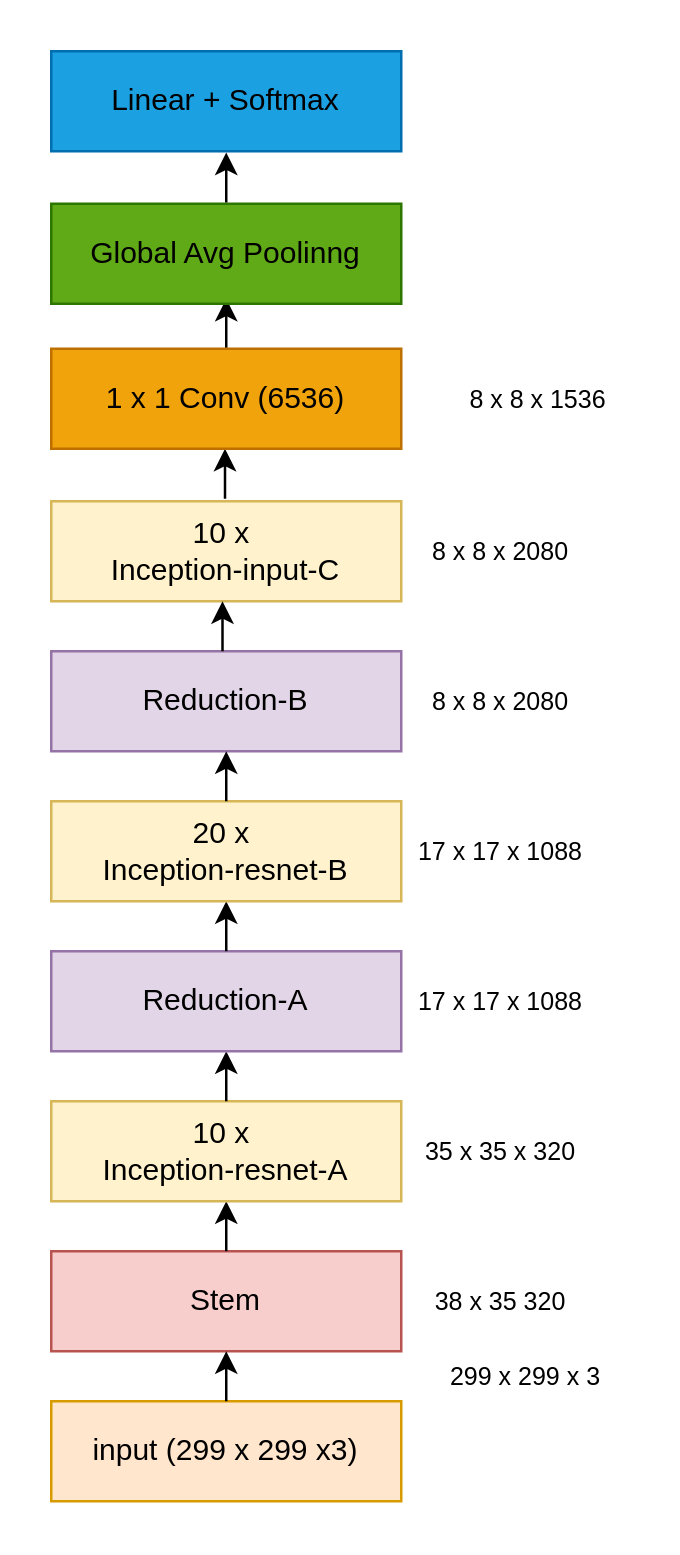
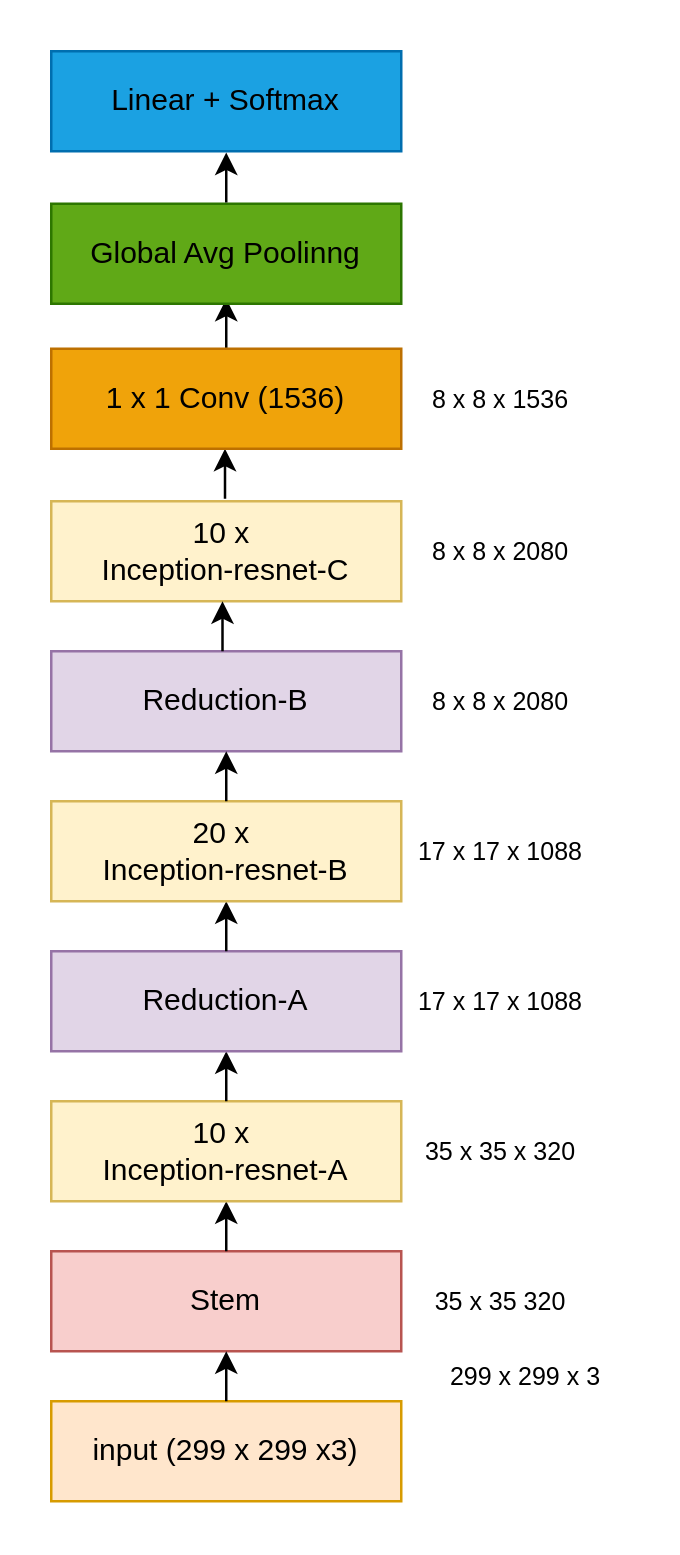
  <mxCell id="0" />
  <mxCell id="1" parent="0" />
  <mxCell id="2" value="" style="rounded=0;whiteSpace=wrap;html=1;fillColor=#1ba1e2;strokeColor=#006EAF;fontColor=#ffffff;" vertex="1" parent="1"><mxGeometry x="20" y="20" width="140" height="40" as="geometry" /></mxCell>
  <mxCell id="3" value="" style="rounded=0;whiteSpace=wrap;html=1;fillColor=#ffe6cc;strokeColor=#d79b00;" vertex="1" parent="1"><mxGeometry x="20" y="560" width="140" height="40" as="geometry" /></mxCell>
  <mxCell id="4" value="" style="rounded=0;whiteSpace=wrap;html=1;fillColor=#f8cecc;strokeColor=#b85450;" vertex="1" parent="1"><mxGeometry x="20" y="500" width="140" height="40" as="geometry" /></mxCell>
  <mxCell id="5" value="input (299 x 299 x3)" style="text;html=1;strokeColor=none;fillColor=none;align=center;verticalAlign=middle;whiteSpace=wrap;rounded=0;" vertex="1" parent="1"><mxGeometry x="20" y="570" width="140" height="20" as="geometry" /></mxCell>
  <mxCell id="6" value="" style="endArrow=classic;html=1;" edge="1" parent="1"><mxGeometry width="50" height="50" relative="1" as="geometry"><mxPoint x="90" y="560" as="sourcePoint" /><mxPoint x="90" y="540" as="targetPoint" /></mxGeometry></mxCell>
  <mxCell id="7" value="" style="endArrow=classic;html=1;" edge="1" parent="1"><mxGeometry width="50" height="50" relative="1" as="geometry"><mxPoint x="90" y="500" as="sourcePoint" /><mxPoint x="90" y="480" as="targetPoint" /></mxGeometry></mxCell>
  <mxCell id="8" value="&lt;font style=&quot;font-size: 10px&quot;&gt;299 x 299 x 3&lt;/font&gt;" style="text;html=1;strokeColor=none;fillColor=none;align=center;verticalAlign=middle;whiteSpace=wrap;rounded=0;" vertex="1" parent="1"><mxGeometry x="170" y="540" width="80" height="20" as="geometry" /></mxCell>
- <mxCell id="9" value="&lt;font style=&quot;font-size: 10px&quot;&gt;38 x 35 320&lt;/font&gt;" style="text;html=1;strokeColor=none;fillColor=none;align=center;verticalAlign=middle;whiteSpace=wrap;rounded=0;" vertex="1" parent="1"><mxGeometry x="160" y="510" width="80" height="20" as="geometry" /></mxCell>
+ <mxCell id="9" value="&lt;font style=&quot;font-size: 10px&quot;&gt;35 x 35 320&lt;/font&gt;" style="text;html=1;strokeColor=none;fillColor=none;align=center;verticalAlign=middle;whiteSpace=wrap;rounded=0;" vertex="1" parent="1"><mxGeometry x="160" y="510" width="80" height="20" as="geometry" /></mxCell>
  <mxCell id="10" value="Stem" style="text;html=1;strokeColor=none;fillColor=none;align=center;verticalAlign=middle;whiteSpace=wrap;rounded=0;" vertex="1" parent="1"><mxGeometry x="20" y="510" width="140" height="20" as="geometry" /></mxCell>
  <mxCell id="11" value="" style="rounded=0;whiteSpace=wrap;html=1;fillColor=#fff2cc;strokeColor=#d6b656;" vertex="1" parent="1"><mxGeometry x="20" y="200" width="140" height="40" as="geometry" /></mxCell>
  <mxCell id="12" value="Linear + Softmax" style="text;html=1;strokeColor=none;fillColor=none;align=center;verticalAlign=middle;whiteSpace=wrap;rounded=0;" vertex="1" parent="1"><mxGeometry x="20" y="30" width="140" height="20" as="geometry" /></mxCell>
  <mxCell id="13" value="" style="rounded=0;whiteSpace=wrap;html=1;fillColor=#fff2cc;strokeColor=#d6b656;" vertex="1" parent="1"><mxGeometry x="20" y="440" width="140" height="40" as="geometry" /></mxCell>
  <mxCell id="14" value="" style="endArrow=classic;html=1;" edge="1" parent="1"><mxGeometry width="50" height="50" relative="1" as="geometry"><mxPoint x="90" y="139" as="sourcePoint" /><mxPoint x="90" y="119" as="targetPoint" /></mxGeometry></mxCell>
  <mxCell id="15" value="" style="endArrow=classic;html=1;" edge="1" parent="1"><mxGeometry width="50" height="50" relative="1" as="geometry"><mxPoint x="90" y="440" as="sourcePoint" /><mxPoint x="90" y="420" as="targetPoint" /></mxGeometry></mxCell>
  <mxCell id="16" value="10 x&amp;nbsp;&lt;br&gt;Inception-resnet-A" style="text;html=1;strokeColor=none;fillColor=none;align=center;verticalAlign=middle;whiteSpace=wrap;rounded=0;" vertex="1" parent="1"><mxGeometry x="20" y="450" width="140" height="20" as="geometry" /></mxCell>
  <mxCell id="17" value="" style="rounded=0;whiteSpace=wrap;html=1;fillColor=#e1d5e7;strokeColor=#9673a6;" vertex="1" parent="1"><mxGeometry x="20" y="260" width="140" height="40" as="geometry" /></mxCell>
  <mxCell id="18" value="" style="rounded=0;whiteSpace=wrap;html=1;fillColor=#e1d5e7;strokeColor=#9673a6;" vertex="1" parent="1"><mxGeometry x="20" y="380" width="140" height="40" as="geometry" /></mxCell>
  <mxCell id="19" value="" style="endArrow=classic;html=1;" edge="1" parent="1"><mxGeometry width="50" height="50" relative="1" as="geometry"><mxPoint x="90" y="380" as="sourcePoint" /><mxPoint x="90" y="360" as="targetPoint" /></mxGeometry></mxCell>
  <mxCell id="20" value="" style="rounded=0;whiteSpace=wrap;html=1;fillColor=#fff2cc;strokeColor=#d6b656;" vertex="1" parent="1"><mxGeometry x="20" y="320" width="140" height="40" as="geometry" /></mxCell>
  <mxCell id="21" value="" style="endArrow=classic;html=1;" edge="1" parent="1"><mxGeometry width="50" height="50" relative="1" as="geometry"><mxPoint x="90" y="320" as="sourcePoint" /><mxPoint x="90" y="300" as="targetPoint" /><Array as="points"><mxPoint x="90" y="320" /></Array></mxGeometry></mxCell>
  <mxCell id="22" value="" style="endArrow=classic;html=1;" edge="1" parent="1"><mxGeometry width="50" height="50" relative="1" as="geometry"><mxPoint x="88.5" y="260" as="sourcePoint" /><mxPoint x="88.5" y="240" as="targetPoint" /></mxGeometry></mxCell>
  <mxCell id="23" value="20 x&amp;nbsp;&lt;br&gt;Inception-resnet-B" style="text;html=1;strokeColor=none;fillColor=none;align=center;verticalAlign=middle;whiteSpace=wrap;rounded=0;" vertex="1" parent="1"><mxGeometry x="20" y="330" width="140" height="20" as="geometry" /></mxCell>
- <mxCell id="24" value="10 x&amp;nbsp;&lt;br&gt;Inception-input-C" style="text;html=1;strokeColor=none;fillColor=none;align=center;verticalAlign=middle;whiteSpace=wrap;rounded=0;" vertex="1" parent="1"><mxGeometry x="20" y="210" width="140" height="20" as="geometry" /></mxCell>
+ <mxCell id="24" value="10 x&amp;nbsp;&lt;br&gt;Inception-resnet-C" style="text;html=1;strokeColor=none;fillColor=none;align=center;verticalAlign=middle;whiteSpace=wrap;rounded=0;" vertex="1" parent="1"><mxGeometry x="20" y="210" width="140" height="20" as="geometry" /></mxCell>
  <mxCell id="25" value="Reduction-A" style="text;html=1;strokeColor=none;fillColor=none;align=center;verticalAlign=middle;whiteSpace=wrap;rounded=0;" vertex="1" parent="1"><mxGeometry x="20" y="390" width="140" height="20" as="geometry" /></mxCell>
  <mxCell id="26" value="Reduction-B" style="text;html=1;strokeColor=none;fillColor=none;align=center;verticalAlign=middle;whiteSpace=wrap;rounded=0;" vertex="1" parent="1"><mxGeometry x="20" y="270" width="140" height="20" as="geometry" /></mxCell>
  <mxCell id="27" value="" style="rounded=0;whiteSpace=wrap;html=1;fillColor=#60a917;strokeColor=#2D7600;fontColor=#ffffff;" vertex="1" parent="1"><mxGeometry x="20" y="81" width="140" height="40" as="geometry" /></mxCell>
  <mxCell id="28" value="" style="endArrow=classic;html=1;" edge="1" parent="1"><mxGeometry width="50" height="50" relative="1" as="geometry"><mxPoint x="89.5" y="199" as="sourcePoint" /><mxPoint x="89.5" y="179" as="targetPoint" /></mxGeometry></mxCell>
  <mxCell id="29" value="Global Avg Poolinng" style="text;html=1;strokeColor=none;fillColor=none;align=center;verticalAlign=middle;whiteSpace=wrap;rounded=0;" vertex="1" parent="1"><mxGeometry x="20" y="91" width="140" height="20" as="geometry" /></mxCell>
- <mxCell id="30" value="&lt;font style=&quot;font-size: 10px&quot;&gt;8 x 8 x 1536&lt;/font&gt;" style="text;html=1;strokeColor=none;fillColor=none;align=center;verticalAlign=middle;whiteSpace=wrap;rounded=0;" vertex="1" parent="1"><mxGeometry x="175" y="149" width="80" height="20" as="geometry" /></mxCell>
+ <mxCell id="30" value="&lt;font style=&quot;font-size: 10px&quot;&gt;8 x 8 x 1536&lt;/font&gt;" style="text;html=1;strokeColor=none;fillColor=none;align=center;verticalAlign=middle;whiteSpace=wrap;rounded=0;" vertex="1" parent="1"><mxGeometry x="160" y="149" width="80" height="20" as="geometry" /></mxCell>
  <mxCell id="31" value="&lt;span style=&quot;font-size: 10px&quot;&gt;8 x 8 x 2080&lt;/span&gt;" style="text;html=1;strokeColor=none;fillColor=none;align=center;verticalAlign=middle;whiteSpace=wrap;rounded=0;" vertex="1" parent="1"><mxGeometry x="160" y="209.5" width="80" height="20" as="geometry" /></mxCell>
  <mxCell id="32" value="&lt;span style=&quot;font-size: 10px&quot;&gt;8 x 8 x 2080&lt;/span&gt;" style="text;html=1;strokeColor=none;fillColor=none;align=center;verticalAlign=middle;whiteSpace=wrap;rounded=0;" vertex="1" parent="1"><mxGeometry x="160" y="270" width="80" height="20" as="geometry" /></mxCell>
  <mxCell id="33" value="&lt;span style=&quot;font-size: 10px&quot;&gt;17 x 17 x 1088&lt;/span&gt;" style="text;html=1;strokeColor=none;fillColor=none;align=center;verticalAlign=middle;whiteSpace=wrap;rounded=0;" vertex="1" parent="1"><mxGeometry x="160" y="330" width="80" height="20" as="geometry" /></mxCell>
  <mxCell id="34" value="&lt;font style=&quot;font-size: 10px&quot;&gt;17 x 17 x 1088&lt;/font&gt;" style="text;html=1;strokeColor=none;fillColor=none;align=center;verticalAlign=middle;whiteSpace=wrap;rounded=0;" vertex="1" parent="1"><mxGeometry x="160" y="390" width="80" height="20" as="geometry" /></mxCell>
  <mxCell id="35" value="&lt;font style=&quot;font-size: 10px&quot;&gt;35 x 35 x 320&lt;/font&gt;" style="text;html=1;strokeColor=none;fillColor=none;align=center;verticalAlign=middle;whiteSpace=wrap;rounded=0;" vertex="1" parent="1"><mxGeometry x="160" y="450" width="80" height="20" as="geometry" /></mxCell>
  <mxCell id="36" value="" style="endArrow=classic;html=1;" edge="1" parent="1"><mxGeometry width="50" height="50" relative="1" as="geometry"><mxPoint x="90" y="80.5" as="sourcePoint" /><mxPoint x="90" y="60.5" as="targetPoint" /></mxGeometry></mxCell>
  <mxCell id="37" value="" style="rounded=0;whiteSpace=wrap;html=1;fillColor=#f0a30a;strokeColor=#BD7000;fontColor=#ffffff;" vertex="1" parent="1"><mxGeometry x="20" y="139" width="140" height="40" as="geometry" /></mxCell>
- <mxCell id="38" value="1 x 1 Conv (6536)" style="text;html=1;strokeColor=none;fillColor=none;align=center;verticalAlign=middle;whiteSpace=wrap;rounded=0;" vertex="1" parent="1"><mxGeometry x="20" y="149" width="140" height="20" as="geometry" /></mxCell>
+ <mxCell id="38" value="1 x 1 Conv (1536)" style="text;html=1;strokeColor=none;fillColor=none;align=center;verticalAlign=middle;whiteSpace=wrap;rounded=0;" vertex="1" parent="1"><mxGeometry x="20" y="149" width="140" height="20" as="geometry" /></mxCell>
